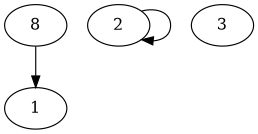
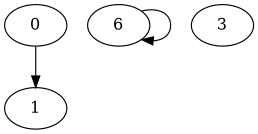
  digraph {
    edge [heightLimit=3 secondaryType=none village=Berlin weight=10]
-   0 [label=8]
+   0
    1
-   2
+   2 [label=6]
    3
    0 -> 1 [primaryType=mainStreet]
    2 -> 2 [primaryType=sideStreet]
  }
